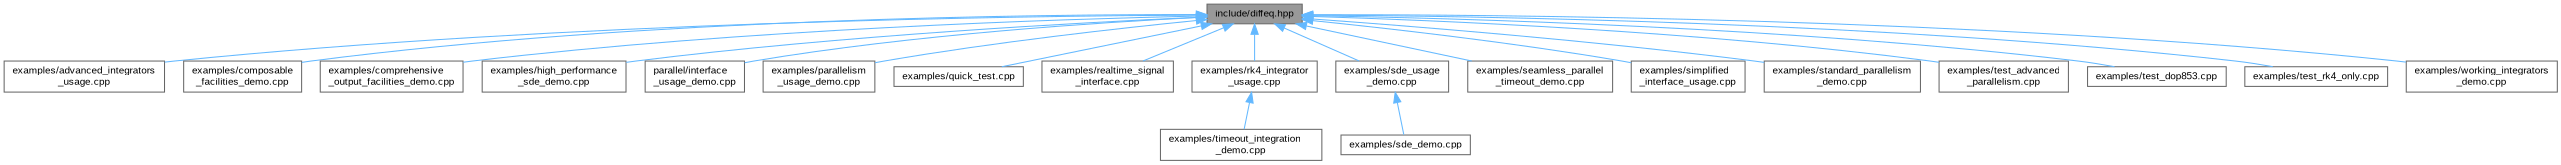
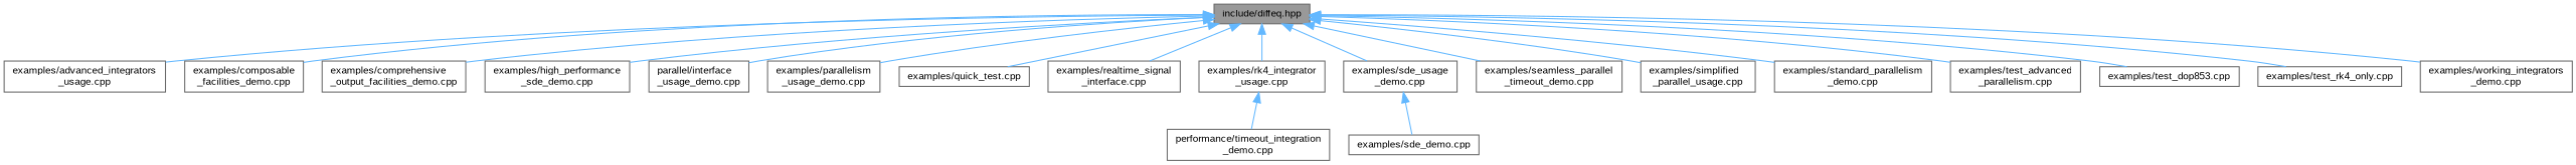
  digraph {
    fontname="Liberation Sans"
    node [color=grey40 fillcolor=white fontname="Liberation Sans" fontsize=10 shape=box style=filled]
    edge [color=steelblue1 dir=back fontname="Liberation Sans" fontsize=10 labelfontname=Helvetica labelfontsize=10 style=solid]
    n1 [color=gray40 fillcolor=grey60 fontcolor=black height=0.2 label="include/diffeq.hpp" width=0.4]
    n2 [height=0.2 label="examples/advanced_integrators\l_usage.cpp" width=0.4]
    n3 [height=0.2 label="examples/composable\l_facilities_demo.cpp" width=0.4]
    n4 [height=0.2 label="examples/comprehensive\l_output_facilities_demo.cpp" width=0.4]
    n5 [height=0.2 label="examples/high_performance\l_sde_demo.cpp" width=0.4]
    n6 [height=0.2 label="parallel/interface\l_usage_demo.cpp" width=0.4]
    n7 [height=0.2 label="examples/parallelism\l_usage_demo.cpp" width=0.4]
    n8 [height=0.2 label="examples/quick_test.cpp" width=0.4]
    n9 [height=0.2 label="examples/realtime_signal\l_interface.cpp" width=0.4]
    n10 [height=0.2 label="examples/rk4_integrator\l_usage.cpp" width=0.4]
    n11 [height=0.2 label="examples/sde_usage\l_demo.cpp" width=0.4]
    n12 [height=0.2 label="examples/seamless_parallel\l_timeout_demo.cpp" width=0.4]
-   n13 [height=0.2 label="examples/simplified\l_interface_usage.cpp" width=0.4]
+   n13 [height=0.2 label="examples/simplified\l_parallel_usage.cpp" width=0.4]
    n14 [height=0.2 label="examples/standard_parallelism\l_demo.cpp" width=0.4]
    n15 [height=0.2 label="examples/test_advanced\l_parallelism.cpp" width=0.4]
    n16 [height=0.2 label="examples/test_dop853.cpp" width=0.4]
    n17 [height=0.2 label="examples/test_rk4_only.cpp" width=0.4]
    n18 [height=0.2 label="examples/working_integrators\l_demo.cpp" width=0.4]
-   n19 [height=0.2 label="examples/timeout_integration\l_demo.cpp" width=0.4]
+   n19 [height=0.2 label="performance/timeout_integration\l_demo.cpp" width=0.4]
    n20 [height=0.2 label="examples/sde_demo.cpp" width=0.4]
    n1 -> n2
    n1 -> n3
    n1 -> n4
    n1 -> n5
    n1 -> n6
    n1 -> n7
    n1 -> n8
    n1 -> n9
    n1 -> n10
    n1 -> n11
    n1 -> n12
    n1 -> n13
    n1 -> n14
    n1 -> n15
    n1 -> n16
    n1 -> n17
    n1 -> n18
    n10 -> n19
    n11 -> n20
  }
